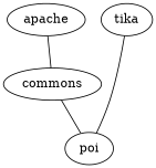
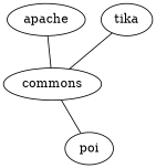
  graph {
    apache
    commons
    tika
    poi
    apache -- commons
    commons -- poi
-   tika -- poi
+   tika -- commons
  }
